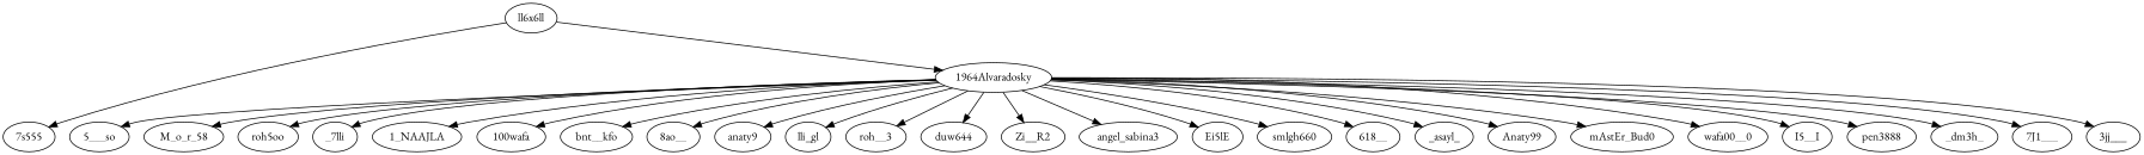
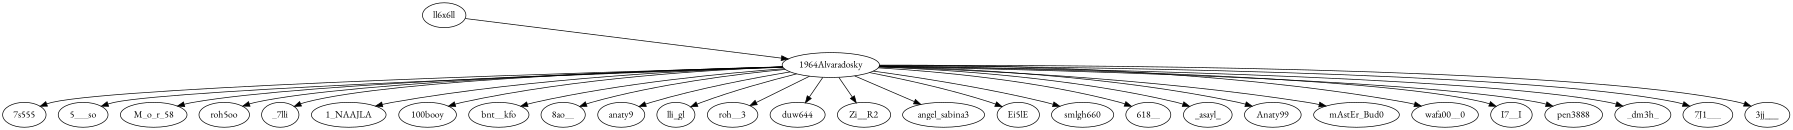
  strict digraph {
    fontname="EB Garamond"
    node [fakenews=False ff=False fontname="EB Garamond" top100=False]
    edge [fontname="EB Garamond"]
    n1 [label="5___so"]
    n2 [label=M_o_r_58]
    n3 [label=roh5oo]
    n4 [label=_7lli]
    "1964Alvaradosky" [fakenews=True ff=True top100=True]
    ll6x6ll
    "7s555"
    "1_NAAJLA"
-   "100booy" [label="100wafa"]
+   "100booy"
    bnt__kfo
    "8ao__"
    anaty9
    lli_gl
    roh__3
    duw644
    Zi__R2
    angel_sabina3
    Ei5lE
    smlgh660
    "618__"
    _asayl_
    Anaty99
    mAstEr_Bud0
    wafa00__0
-   I5__I
+   I5__I [label=I7__I]
    pen3888
    _dm3h_
    n28 [label="7J1___"]
    "3jj___"
    "1964Alvaradosky" -> n1
    "1964Alvaradosky" -> n2
    "1964Alvaradosky" -> n3
    "1964Alvaradosky" -> n4
-   ll6x6ll -> "7s555"
+   "1964Alvaradosky" -> "7s555"
    "1964Alvaradosky" -> "1_NAAJLA"
    "1964Alvaradosky" -> "100booy"
    "1964Alvaradosky" -> bnt__kfo
    "1964Alvaradosky" -> "8ao__"
    "1964Alvaradosky" -> anaty9
    "1964Alvaradosky" -> lli_gl
    "1964Alvaradosky" -> roh__3
    "1964Alvaradosky" -> duw644
    "1964Alvaradosky" -> Zi__R2
    "1964Alvaradosky" -> angel_sabina3
    "1964Alvaradosky" -> Ei5lE
    "1964Alvaradosky" -> smlgh660
    "1964Alvaradosky" -> "618__"
    "1964Alvaradosky" -> _asayl_
    "1964Alvaradosky" -> Anaty99
    "1964Alvaradosky" -> mAstEr_Bud0
    "1964Alvaradosky" -> wafa00__0
    "1964Alvaradosky" -> I5__I
    "1964Alvaradosky" -> pen3888
    "1964Alvaradosky" -> _dm3h_
    "1964Alvaradosky" -> n28
    "1964Alvaradosky" -> "3jj___"
    ll6x6ll -> "1964Alvaradosky"
  }
